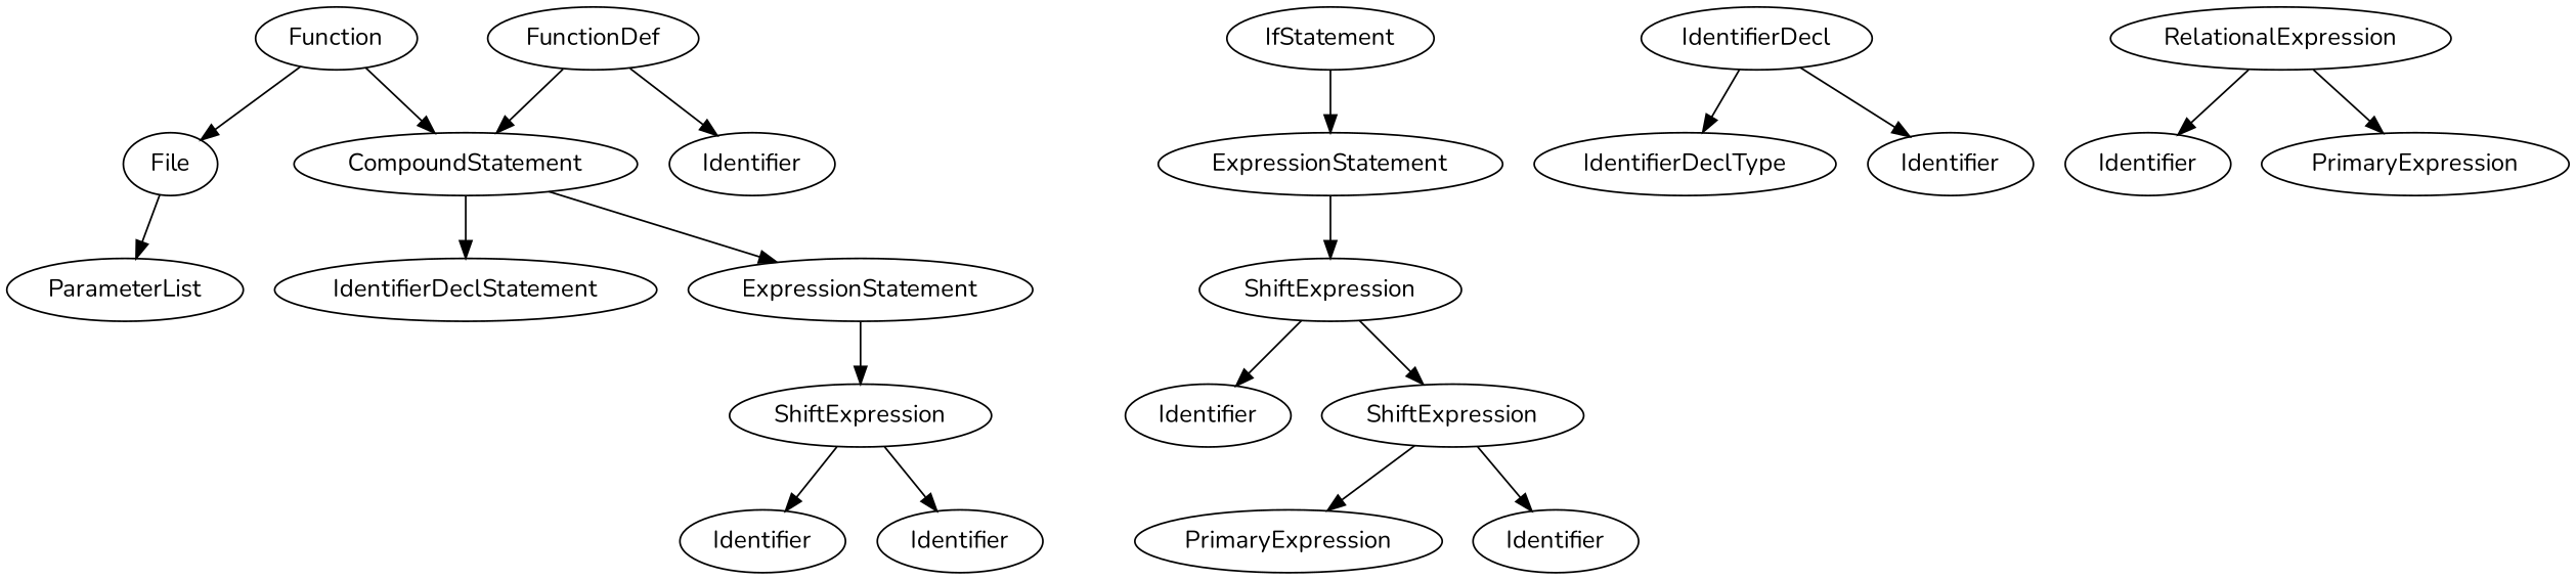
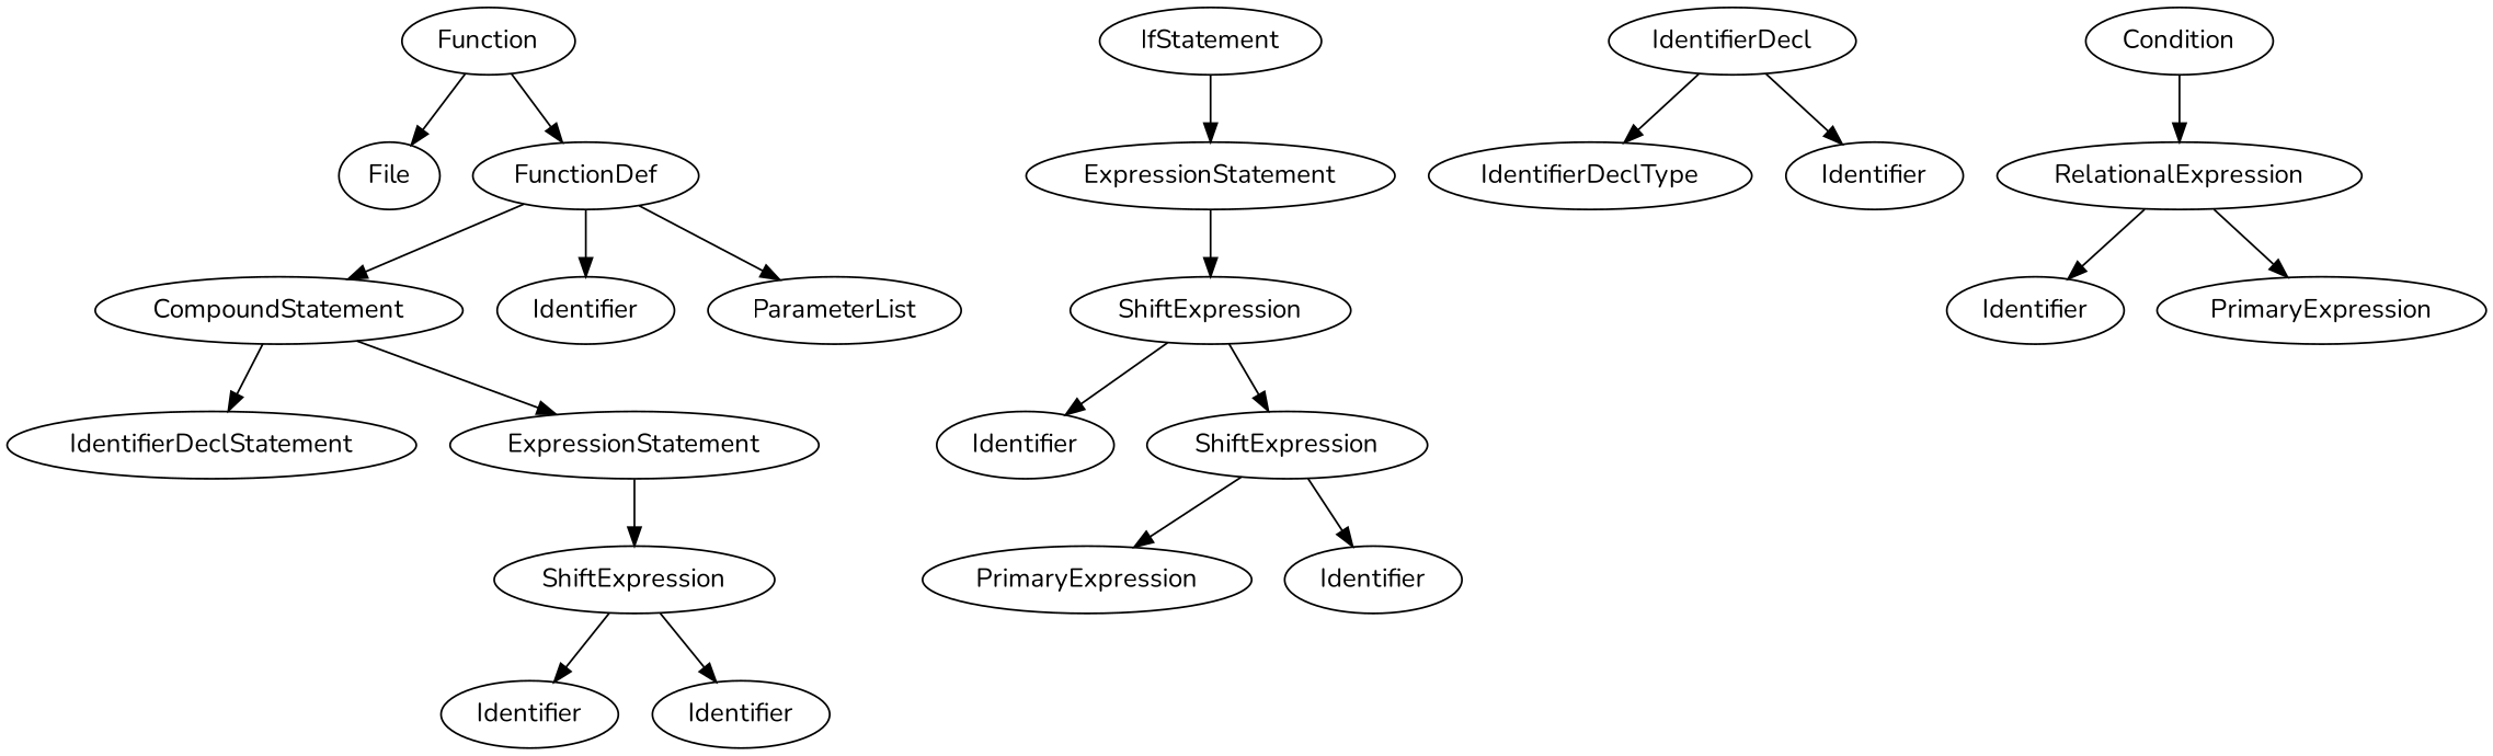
  digraph {
    fontname=Nunito
    node [fontname=Nunito]
    edge [fontname=Nunito]
    n1 [label=File]
    n2 [label=Function]
    n3 [label=FunctionDef]
    n4 [label=CompoundStatement]
    n5 [label=Identifier]
    n6 [label=ParameterList]
    n7 [label=IdentifierDeclStatement]
    n8 [label=ExpressionStatement]
    n9 [label=ShiftExpression]
    n10 [label=IfStatement]
    n11 [label=ExpressionStatement]
    n12 [label=IdentifierDecl]
    n13 [label=IdentifierDeclType]
    n14 [label=Identifier]
    n15 [label=Identifier]
    n16 [label=Identifier]
+   n17 [label=Condition]
    n18 [label=RelationalExpression]
    n19 [label=ShiftExpression]
    n20 [label=Identifier]
    n21 [label=PrimaryExpression]
    n22 [label=Identifier]
    n23 [label=ShiftExpression]
    n24 [label=PrimaryExpression]
    n25 [label=Identifier]
    n2 -> n1
-   n2 -> n4
+   n2 -> n3
    n3 -> n4
    n3 -> n5
-   n1 -> n6
+   n3 -> n6
    n4 -> n7
    n4 -> n8
    n8 -> n9
    n9 -> n15
    n9 -> n16
    n10 -> n11
    n11 -> n19
    n12 -> n13
    n12 -> n14
+   n17 -> n18
    n18 -> n20
    n18 -> n21
    n19 -> n22
    n19 -> n23
    n23 -> n24
    n23 -> n25
  }
